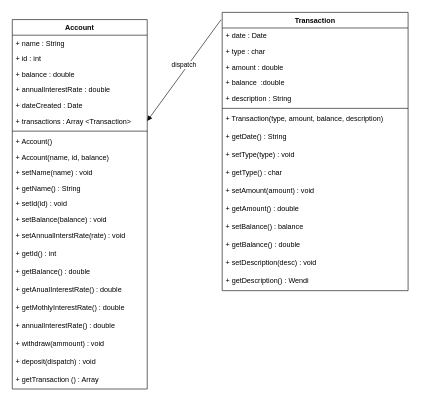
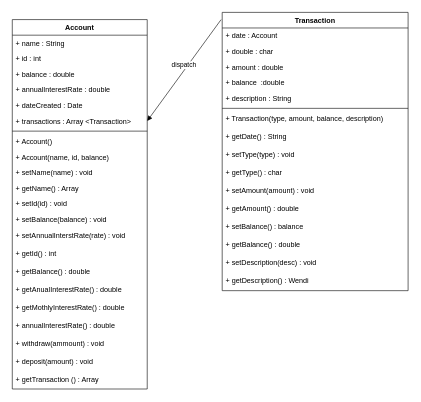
  <mxCell id="0" />
  <mxCell id="1" parent="0" />
  <mxCell id="2" value="Account" style="swimlane;fontStyle=1;align=center;verticalAlign=top;childLayout=stackLayout;horizontal=1;startSize=26;horizontalStack=0;resizeParent=1;resizeParentMax=0;resizeLast=0;collapsible=1;marginBottom=0;" vertex="1" parent="1"><mxGeometry x="20" y="32" width="225" height="616" as="geometry" /></mxCell>
  <mxCell id="3" value="+ name : String" style="text;strokeColor=none;fillColor=none;align=left;verticalAlign=top;spacingLeft=4;spacingRight=4;overflow=hidden;rotatable=0;points=[[0,0.5],[1,0.5]];portConstraint=eastwest;" vertex="1" parent="2"><mxGeometry y="26" width="225" height="26" as="geometry" /></mxCell>
  <mxCell id="4" value="+ id : int" style="text;strokeColor=none;fillColor=none;align=left;verticalAlign=top;spacingLeft=4;spacingRight=4;overflow=hidden;rotatable=0;points=[[0,0.5],[1,0.5]];portConstraint=eastwest;" vertex="1" parent="2"><mxGeometry y="52" width="225" height="26" as="geometry" /></mxCell>
  <mxCell id="5" value="+ balance : double" style="text;strokeColor=none;fillColor=none;align=left;verticalAlign=top;spacingLeft=4;spacingRight=4;overflow=hidden;rotatable=0;points=[[0,0.5],[1,0.5]];portConstraint=eastwest;" vertex="1" parent="2"><mxGeometry y="78" width="225" height="26" as="geometry" /></mxCell>
  <mxCell id="6" value="+ annualInterestRate : double" style="text;strokeColor=none;fillColor=none;align=left;verticalAlign=top;spacingLeft=4;spacingRight=4;overflow=hidden;rotatable=0;points=[[0,0.5],[1,0.5]];portConstraint=eastwest;" vertex="1" parent="2"><mxGeometry y="104" width="225" height="26" as="geometry" /></mxCell>
  <mxCell id="7" value="+ dateCreated : Date" style="text;strokeColor=none;fillColor=none;align=left;verticalAlign=top;spacingLeft=4;spacingRight=4;overflow=hidden;rotatable=0;points=[[0,0.5],[1,0.5]];portConstraint=eastwest;" vertex="1" parent="2"><mxGeometry y="130" width="225" height="26" as="geometry" /></mxCell>
  <mxCell id="8" value="+ transactions : Array &lt;Transaction&gt;" style="text;strokeColor=none;fillColor=none;align=left;verticalAlign=top;spacingLeft=4;spacingRight=4;overflow=hidden;rotatable=0;points=[[0,0.5],[1,0.5]];portConstraint=eastwest;" vertex="1" parent="2"><mxGeometry y="156" width="225" height="26" as="geometry" /></mxCell>
  <mxCell id="9" value="" style="line;strokeWidth=1;fillColor=none;align=left;verticalAlign=middle;spacingTop=-1;spacingLeft=3;spacingRight=3;rotatable=0;labelPosition=right;points=[];portConstraint=eastwest;strokeColor=inherit;" vertex="1" parent="2"><mxGeometry y="182" width="225" height="8" as="geometry" /></mxCell>
  <mxCell id="10" value="+ Account()" style="text;strokeColor=none;fillColor=none;align=left;verticalAlign=top;spacingLeft=4;spacingRight=4;overflow=hidden;rotatable=0;points=[[0,0.5],[1,0.5]];portConstraint=eastwest;" vertex="1" parent="2"><mxGeometry y="190" width="225" height="26" as="geometry" /></mxCell>
  <mxCell id="11" value="+ Account(name, id, balance)" style="text;strokeColor=none;fillColor=none;align=left;verticalAlign=top;spacingLeft=4;spacingRight=4;overflow=hidden;rotatable=0;points=[[0,0.5],[1,0.5]];portConstraint=eastwest;" vertex="1" parent="2"><mxGeometry y="216" width="225" height="26" as="geometry" /></mxCell>
  <mxCell id="12" value="+ setName(name) : void" style="text;strokeColor=none;fillColor=none;align=left;verticalAlign=top;spacingLeft=4;spacingRight=4;overflow=hidden;rotatable=0;points=[[0,0.5],[1,0.5]];portConstraint=eastwest;" vertex="1" parent="2"><mxGeometry y="242" width="225" height="26" as="geometry" /></mxCell>
- <mxCell id="13" value="+ getName() : String" style="text;strokeColor=none;fillColor=none;align=left;verticalAlign=top;spacingLeft=4;spacingRight=4;overflow=hidden;rotatable=0;points=[[0,0.5],[1,0.5]];portConstraint=eastwest;" vertex="1" parent="2"><mxGeometry y="268" width="225" height="26" as="geometry" /></mxCell>
+ <mxCell id="13" value="+ getName() : Array" style="text;strokeColor=none;fillColor=none;align=left;verticalAlign=top;spacingLeft=4;spacingRight=4;overflow=hidden;rotatable=0;points=[[0,0.5],[1,0.5]];portConstraint=eastwest;" vertex="1" parent="2"><mxGeometry y="268" width="225" height="26" as="geometry" /></mxCell>
  <mxCell id="14" value="+ setId(id) : void" style="text;strokeColor=none;fillColor=none;align=left;verticalAlign=top;spacingLeft=4;spacingRight=4;overflow=hidden;rotatable=0;points=[[0,0.5],[1,0.5]];portConstraint=eastwest;" vertex="1" parent="2"><mxGeometry y="294" width="225" height="26" as="geometry" /></mxCell>
  <mxCell id="15" value="+ setBalance(balance) : void" style="text;strokeColor=none;fillColor=none;align=left;verticalAlign=top;spacingLeft=4;spacingRight=4;overflow=hidden;rotatable=0;points=[[0,0.5],[1,0.5]];portConstraint=eastwest;" vertex="1" parent="2"><mxGeometry y="320" width="225" height="26" as="geometry" /></mxCell>
  <mxCell id="16" value="+ setAnnualInterstRate(rate) : void" style="text;strokeColor=none;fillColor=none;align=left;verticalAlign=top;spacingLeft=4;spacingRight=4;overflow=hidden;rotatable=0;points=[[0,0.5],[1,0.5]];portConstraint=eastwest;" vertex="1" parent="2"><mxGeometry y="346" width="225" height="30" as="geometry" /></mxCell>
  <mxCell id="17" value="+ getId() : int" style="text;strokeColor=none;fillColor=none;align=left;verticalAlign=top;spacingLeft=4;spacingRight=4;overflow=hidden;rotatable=0;points=[[0,0.5],[1,0.5]];portConstraint=eastwest;" vertex="1" parent="2"><mxGeometry y="376" width="225" height="30" as="geometry" /></mxCell>
  <mxCell id="18" value="+ getBalance() : double" style="text;strokeColor=none;fillColor=none;align=left;verticalAlign=top;spacingLeft=4;spacingRight=4;overflow=hidden;rotatable=0;points=[[0,0.5],[1,0.5]];portConstraint=eastwest;" vertex="1" parent="2"><mxGeometry y="406" width="225" height="30" as="geometry" /></mxCell>
  <mxCell id="19" value="+ getAnualInterestRate() : double" style="text;strokeColor=none;fillColor=none;align=left;verticalAlign=top;spacingLeft=4;spacingRight=4;overflow=hidden;rotatable=0;points=[[0,0.5],[1,0.5]];portConstraint=eastwest;" vertex="1" parent="2"><mxGeometry y="436" width="225" height="30" as="geometry" /></mxCell>
  <mxCell id="20" value="+ getMothlyInterestRate() : double" style="text;strokeColor=none;fillColor=none;align=left;verticalAlign=top;spacingLeft=4;spacingRight=4;overflow=hidden;rotatable=0;points=[[0,0.5],[1,0.5]];portConstraint=eastwest;" vertex="1" parent="2"><mxGeometry y="466" width="225" height="30" as="geometry" /></mxCell>
  <mxCell id="21" value="+ annualInterestRate() : double" style="text;strokeColor=none;fillColor=none;align=left;verticalAlign=top;spacingLeft=4;spacingRight=4;overflow=hidden;rotatable=0;points=[[0,0.5],[1,0.5]];portConstraint=eastwest;" vertex="1" parent="2"><mxGeometry y="496" width="225" height="30" as="geometry" /></mxCell>
  <mxCell id="22" value="+ withdraw(ammount) : void" style="text;strokeColor=none;fillColor=none;align=left;verticalAlign=top;spacingLeft=4;spacingRight=4;overflow=hidden;rotatable=0;points=[[0,0.5],[1,0.5]];portConstraint=eastwest;" vertex="1" parent="2"><mxGeometry y="526" width="225" height="30" as="geometry" /></mxCell>
- <mxCell id="23" value="+ deposit(dispatch) : void" style="text;strokeColor=none;fillColor=none;align=left;verticalAlign=top;spacingLeft=4;spacingRight=4;overflow=hidden;rotatable=0;points=[[0,0.5],[1,0.5]];portConstraint=eastwest;" vertex="1" parent="2"><mxGeometry y="556" width="225" height="30" as="geometry" /></mxCell>
+ <mxCell id="23" value="+ deposit(amount) : void" style="text;strokeColor=none;fillColor=none;align=left;verticalAlign=top;spacingLeft=4;spacingRight=4;overflow=hidden;rotatable=0;points=[[0,0.5],[1,0.5]];portConstraint=eastwest;" vertex="1" parent="2"><mxGeometry y="556" width="225" height="30" as="geometry" /></mxCell>
  <mxCell id="24" value="+ getTransaction () : Array" style="text;strokeColor=none;fillColor=none;align=left;verticalAlign=top;spacingLeft=4;spacingRight=4;overflow=hidden;rotatable=0;points=[[0,0.5],[1,0.5]];portConstraint=eastwest;" vertex="1" parent="2"><mxGeometry y="586" width="225" height="30" as="geometry" /></mxCell>
  <mxCell id="25" value="Transaction" style="swimlane;fontStyle=1;align=center;verticalAlign=top;childLayout=stackLayout;horizontal=1;startSize=26;horizontalStack=0;resizeParent=1;resizeParentMax=0;resizeLast=0;collapsible=1;marginBottom=0;" vertex="1" parent="1"><mxGeometry x="370" y="20" width="310" height="464" as="geometry" /></mxCell>
- <mxCell id="26" value="+ date : Date" style="text;strokeColor=none;fillColor=none;align=left;verticalAlign=top;spacingLeft=4;spacingRight=4;overflow=hidden;rotatable=0;points=[[0,0.5],[1,0.5]];portConstraint=eastwest;" vertex="1" parent="25"><mxGeometry y="26" width="310" height="26" as="geometry" /></mxCell>
- <mxCell id="27" value="+ type : char" style="text;strokeColor=none;fillColor=none;align=left;verticalAlign=top;spacingLeft=4;spacingRight=4;overflow=hidden;rotatable=0;points=[[0,0.5],[1,0.5]];portConstraint=eastwest;" vertex="1" parent="25"><mxGeometry y="52" width="310" height="26" as="geometry" /></mxCell>
+ <mxCell id="26" value="+ date : Account" style="text;strokeColor=none;fillColor=none;align=left;verticalAlign=top;spacingLeft=4;spacingRight=4;overflow=hidden;rotatable=0;points=[[0,0.5],[1,0.5]];portConstraint=eastwest;" vertex="1" parent="25"><mxGeometry y="26" width="310" height="26" as="geometry" /></mxCell>
+ <mxCell id="27" value="+ double : char" style="text;strokeColor=none;fillColor=none;align=left;verticalAlign=top;spacingLeft=4;spacingRight=4;overflow=hidden;rotatable=0;points=[[0,0.5],[1,0.5]];portConstraint=eastwest;" vertex="1" parent="25"><mxGeometry y="52" width="310" height="26" as="geometry" /></mxCell>
  <mxCell id="28" value="+ amount : double" style="text;strokeColor=none;fillColor=none;align=left;verticalAlign=top;spacingLeft=4;spacingRight=4;overflow=hidden;rotatable=0;points=[[0,0.5],[1,0.5]];portConstraint=eastwest;" vertex="1" parent="25"><mxGeometry y="78" width="310" height="26" as="geometry" /></mxCell>
  <mxCell id="29" value="+ balance  :double" style="text;strokeColor=none;fillColor=none;align=left;verticalAlign=top;spacingLeft=4;spacingRight=4;overflow=hidden;rotatable=0;points=[[0,0.5],[1,0.5]];portConstraint=eastwest;" vertex="1" parent="25"><mxGeometry y="104" width="310" height="26" as="geometry" /></mxCell>
  <mxCell id="30" value="+ description : String" style="text;strokeColor=none;fillColor=none;align=left;verticalAlign=top;spacingLeft=4;spacingRight=4;overflow=hidden;rotatable=0;points=[[0,0.5],[1,0.5]];portConstraint=eastwest;" vertex="1" parent="25"><mxGeometry y="130" width="310" height="26" as="geometry" /></mxCell>
  <mxCell id="31" value="" style="line;strokeWidth=1;fillColor=none;align=left;verticalAlign=middle;spacingTop=-1;spacingLeft=3;spacingRight=3;rotatable=0;labelPosition=right;points=[];portConstraint=eastwest;strokeColor=inherit;" vertex="1" parent="25"><mxGeometry y="156" width="310" height="8" as="geometry" /></mxCell>
  <mxCell id="32" value="+ Transaction(type, amount, balance, description)" style="text;strokeColor=none;fillColor=none;align=left;verticalAlign=top;spacingLeft=4;spacingRight=4;overflow=hidden;rotatable=0;points=[[0,0.5],[1,0.5]];portConstraint=eastwest;" vertex="1" parent="25"><mxGeometry y="164" width="310" height="30" as="geometry" /></mxCell>
  <mxCell id="33" value="+ getDate() : String" style="text;strokeColor=none;fillColor=none;align=left;verticalAlign=top;spacingLeft=4;spacingRight=4;overflow=hidden;rotatable=0;points=[[0,0.5],[1,0.5]];portConstraint=eastwest;" vertex="1" parent="25"><mxGeometry y="194" width="310" height="30" as="geometry" /></mxCell>
  <mxCell id="34" value="+ setType(type) : void" style="text;strokeColor=none;fillColor=none;align=left;verticalAlign=top;spacingLeft=4;spacingRight=4;overflow=hidden;rotatable=0;points=[[0,0.5],[1,0.5]];portConstraint=eastwest;" vertex="1" parent="25"><mxGeometry y="224" width="310" height="30" as="geometry" /></mxCell>
  <mxCell id="35" value="+ getType() : char" style="text;strokeColor=none;fillColor=none;align=left;verticalAlign=top;spacingLeft=4;spacingRight=4;overflow=hidden;rotatable=0;points=[[0,0.5],[1,0.5]];portConstraint=eastwest;" vertex="1" parent="25"><mxGeometry y="254" width="310" height="30" as="geometry" /></mxCell>
  <mxCell id="36" value="+ setAmount(amount) : void" style="text;strokeColor=none;fillColor=none;align=left;verticalAlign=top;spacingLeft=4;spacingRight=4;overflow=hidden;rotatable=0;points=[[0,0.5],[1,0.5]];portConstraint=eastwest;" vertex="1" parent="25"><mxGeometry y="284" width="310" height="30" as="geometry" /></mxCell>
  <mxCell id="37" value="+ getAmount() : double" style="text;strokeColor=none;fillColor=none;align=left;verticalAlign=top;spacingLeft=4;spacingRight=4;overflow=hidden;rotatable=0;points=[[0,0.5],[1,0.5]];portConstraint=eastwest;" vertex="1" parent="25"><mxGeometry y="314" width="310" height="30" as="geometry" /></mxCell>
  <mxCell id="38" value="+ setBalance() : balance" style="text;strokeColor=none;fillColor=none;align=left;verticalAlign=top;spacingLeft=4;spacingRight=4;overflow=hidden;rotatable=0;points=[[0,0.5],[1,0.5]];portConstraint=eastwest;" vertex="1" parent="25"><mxGeometry y="344" width="310" height="30" as="geometry" /></mxCell>
  <mxCell id="39" value="+ getBalance() : double" style="text;strokeColor=none;fillColor=none;align=left;verticalAlign=top;spacingLeft=4;spacingRight=4;overflow=hidden;rotatable=0;points=[[0,0.5],[1,0.5]];portConstraint=eastwest;" vertex="1" parent="25"><mxGeometry y="374" width="310" height="30" as="geometry" /></mxCell>
  <mxCell id="40" value="+ setDescription(desc) : void" style="text;strokeColor=none;fillColor=none;align=left;verticalAlign=top;spacingLeft=4;spacingRight=4;overflow=hidden;rotatable=0;points=[[0,0.5],[1,0.5]];portConstraint=eastwest;" vertex="1" parent="25"><mxGeometry y="404" width="310" height="30" as="geometry" /></mxCell>
  <mxCell id="41" value="+ getDescription() : Wendi" style="text;strokeColor=none;fillColor=none;align=left;verticalAlign=top;spacingLeft=4;spacingRight=4;overflow=hidden;rotatable=0;points=[[0,0.5],[1,0.5]];portConstraint=eastwest;" vertex="1" parent="25"><mxGeometry y="434" width="310" height="30" as="geometry" /></mxCell>
  <mxCell id="42" value="dispatch" style="html=1;verticalAlign=bottom;endArrow=block;rounded=0;exitX=-0.006;exitY=0.026;exitDx=0;exitDy=0;exitPerimeter=0;entryX=1;entryY=0.5;entryDx=0;entryDy=0;" edge="1" parent="1" source="25" target="8"><mxGeometry width="80" relative="1" as="geometry"><mxPoint x="250" y="192" as="sourcePoint" /><mxPoint x="330" y="192" as="targetPoint" /></mxGeometry></mxCell>
